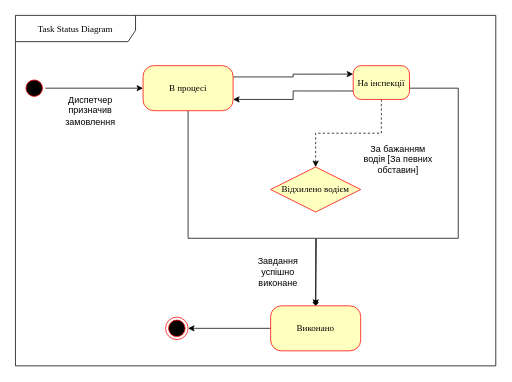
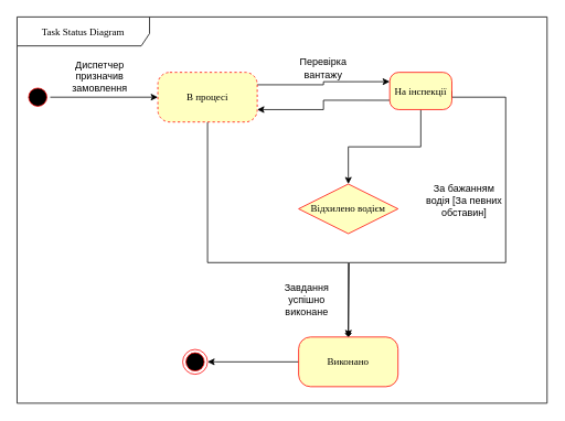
  <mxCell id="0" />
  <mxCell id="1" parent="0" />
  <mxCell id="2" value="Task Status Diagram" style="shape=umlFrame;whiteSpace=wrap;html=1;rounded=1;shadow=0;comic=0;labelBackgroundColor=none;strokeWidth=1;fontFamily=Verdana;fontSize=12;align=center;width=160;height=35;" parent="1" vertex="1"><mxGeometry x="20" y="20" width="640" height="467" as="geometry" /></mxCell>
  <mxCell id="3" style="edgeStyle=orthogonalEdgeStyle;rounded=0;orthogonalLoop=1;jettySize=auto;html=1;entryX=0;entryY=0.5;entryDx=0;entryDy=0;" edge="1" parent="1" source="4" target="14"><mxGeometry relative="1" as="geometry" /></mxCell>
  <mxCell id="4" value="" style="ellipse;html=1;shape=startState;fillColor=#000000;strokeColor=#ff0000;rounded=1;shadow=0;comic=0;labelBackgroundColor=none;fontFamily=Verdana;fontSize=12;fontColor=#000000;align=center;direction=south;" parent="1" vertex="1"><mxGeometry x="30" y="102" width="30" height="30" as="geometry" /></mxCell>
  <mxCell id="5" style="edgeStyle=orthogonalEdgeStyle;rounded=0;orthogonalLoop=1;jettySize=auto;html=1;exitX=0;exitY=0.75;exitDx=0;exitDy=0;entryX=1;entryY=0.75;entryDx=0;entryDy=0;" edge="1" parent="1" source="8" target="14"><mxGeometry relative="1" as="geometry" /></mxCell>
- <mxCell id="6" style="edgeStyle=orthogonalEdgeStyle;rounded=0;orthogonalLoop=1;jettySize=auto;html=1;exitX=0.5;exitY=1;exitDx=0;exitDy=0;entryX=0.5;entryY=0;entryDx=0;entryDy=0;dashed=1;" edge="1" parent="1" source="8" target="15"><mxGeometry relative="1" as="geometry" /></mxCell>
+ <mxCell id="6" style="edgeStyle=orthogonalEdgeStyle;rounded=0;orthogonalLoop=1;jettySize=auto;html=1;exitX=0.5;exitY=1;exitDx=0;exitDy=0;entryX=0.5;entryY=0;entryDx=0;entryDy=0;" edge="1" parent="1" source="8" target="15"><mxGeometry relative="1" as="geometry" /></mxCell>
  <mxCell id="7" style="edgeStyle=orthogonalEdgeStyle;rounded=0;orthogonalLoop=1;jettySize=auto;html=1;exitX=1;exitY=0.5;exitDx=0;exitDy=0;" edge="1" parent="1" source="8"><mxGeometry relative="1" as="geometry"><mxPoint x="420" y="407" as="targetPoint" /><Array as="points"><mxPoint x="610" y="117" /><mxPoint x="610" y="317" /><mxPoint x="421" y="317" /></Array></mxGeometry></mxCell>
  <mxCell id="8" value="На інспекції" style="rounded=1;whiteSpace=wrap;html=1;arcSize=24;fillColor=#ffffc0;strokeColor=#ff0000;shadow=0;comic=0;labelBackgroundColor=none;fontFamily=Verdana;fontSize=12;fontColor=#000000;align=center;" parent="1" vertex="1"><mxGeometry x="470" y="87" width="75" height="45" as="geometry" /></mxCell>
  <mxCell id="9" value="" style="ellipse;html=1;shape=endState;fillColor=#000000;strokeColor=#ff0000;rounded=1;shadow=0;comic=0;labelBackgroundColor=none;fontFamily=Verdana;fontSize=12;fontColor=#000000;align=center;" vertex="1" parent="1"><mxGeometry x="220" y="422" width="30" height="30" as="geometry" /></mxCell>
  <mxCell id="10" style="edgeStyle=orthogonalEdgeStyle;rounded=0;orthogonalLoop=1;jettySize=auto;html=1;entryX=1;entryY=0.5;entryDx=0;entryDy=0;" edge="1" parent="1" source="11" target="9"><mxGeometry relative="1" as="geometry"><Array as="points"><mxPoint x="260" y="437" /></Array></mxGeometry></mxCell>
  <mxCell id="11" value="Виконано" style="rounded=1;whiteSpace=wrap;html=1;arcSize=24;fillColor=#ffffc0;strokeColor=#ff0000;shadow=0;comic=0;labelBackgroundColor=none;fontFamily=Verdana;fontSize=12;fontColor=#000000;align=center;" vertex="1" parent="1"><mxGeometry x="360" y="407" width="120" height="60" as="geometry" /></mxCell>
  <mxCell id="12" style="edgeStyle=orthogonalEdgeStyle;rounded=0;orthogonalLoop=1;jettySize=auto;html=1;exitX=1;exitY=0.25;exitDx=0;exitDy=0;entryX=0;entryY=0.25;entryDx=0;entryDy=0;" edge="1" parent="1" source="14" target="8"><mxGeometry relative="1" as="geometry" /></mxCell>
  <mxCell id="13" style="edgeStyle=orthogonalEdgeStyle;rounded=0;orthogonalLoop=1;jettySize=auto;html=1;entryX=0.5;entryY=0;entryDx=0;entryDy=0;endArrow=diamond;" edge="1" parent="1" source="14" target="11"><mxGeometry relative="1" as="geometry"><Array as="points"><mxPoint x="250" y="317" /><mxPoint x="420" y="317" /></Array></mxGeometry></mxCell>
- <mxCell id="14" value="В процесі" style="rounded=1;whiteSpace=wrap;html=1;arcSize=24;fillColor=#ffffc0;strokeColor=#ff0000;shadow=0;comic=0;labelBackgroundColor=none;fontFamily=Verdana;fontSize=12;fontColor=#000000;align=center;" vertex="1" parent="1"><mxGeometry x="190" y="87" width="120" height="60" as="geometry" /></mxCell>
+ <mxCell id="14" value="В процесі" style="rounded=1;whiteSpace=wrap;html=1;arcSize=24;fillColor=#ffffc0;strokeColor=#ff0000;shadow=0;comic=0;labelBackgroundColor=none;fontFamily=Verdana;fontSize=12;fontColor=#000000;align=center;dashed=1;" vertex="1" parent="1"><mxGeometry x="190" y="87" width="120" height="60" as="geometry" /></mxCell>
  <mxCell id="15" value="Відхилено водієм" style="rhombus;whiteSpace=wrap;html=1;arcSize=24;fillColor=#ffffc0;strokeColor=#ff0000;shadow=0;comic=0;labelBackgroundColor=none;fontFamily=Verdana;fontSize=12;fontColor=#000000;align=center;" vertex="1" parent="1"><mxGeometry x="360" y="222" width="120" height="60" as="geometry" /></mxCell>
- <mxCell id="16" value="Диспетчер призначив замовлення" style="text;html=1;strokeColor=none;fillColor=none;align=center;verticalAlign=middle;whiteSpace=wrap;rounded=0;" vertex="1" parent="1"><mxGeometry x="70" y="132" width="100" height="30" as="geometry" /></mxCell>
- <mxCell id="17" value="За бажанням водія [За певних обставин]" style="text;html=1;strokeColor=none;fillColor=none;align=center;verticalAlign=middle;whiteSpace=wrap;rounded=0;" vertex="1" parent="1"><mxGeometry x="480" y="197" width="100" height="30" as="geometry" /></mxCell>
+ <mxCell id="16" value="Диспетчер призначив замовлення" style="text;html=1;strokeColor=none;fillColor=none;align=center;verticalAlign=middle;whiteSpace=wrap;rounded=0;" vertex="1" parent="1"><mxGeometry x="70" y="77" width="100" height="30" as="geometry" /></mxCell>
+ <mxCell id="17" value="За бажанням водія [За певних обставин]" style="text;html=1;strokeColor=none;fillColor=none;align=center;verticalAlign=middle;whiteSpace=wrap;rounded=0;" vertex="1" parent="1"><mxGeometry x="510" y="227" width="100" height="30" as="geometry" /></mxCell>
+ <mxCell id="18" value="Перевірка вантажу" style="text;html=1;strokeColor=none;fillColor=none;align=center;verticalAlign=middle;whiteSpace=wrap;rounded=0;" vertex="1" parent="1"><mxGeometry x="340" y="67" width="100" height="30" as="geometry" /></mxCell>
  <mxCell id="19" value="Завдання успішно виконане" style="text;html=1;strokeColor=none;fillColor=none;align=center;verticalAlign=middle;whiteSpace=wrap;rounded=0;" vertex="1" parent="1"><mxGeometry x="320" y="347" width="100" height="30" as="geometry" /></mxCell>
